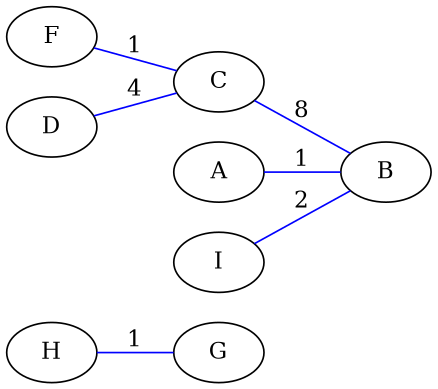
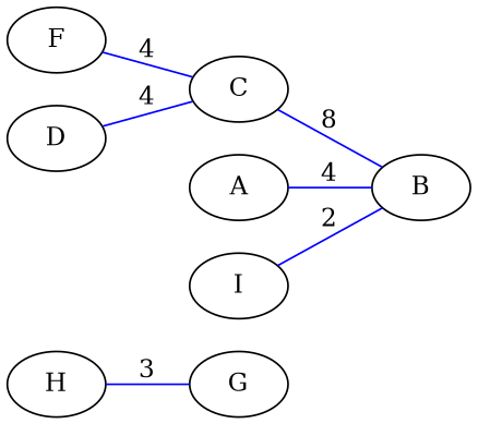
  graph {
    rankdir=LR
    edge [color=blue]
    H
    G
    F
    C
    B
    A
    I
    D
-   H -- G [label=1]
-   F -- C [label=1]
+   H -- G [label=3]
+   F -- C [label=4]
    C -- B [label=8]
-   A -- B [label=1]
+   A -- B [label=4]
    I -- B [label=2]
    D -- C [label=4]
  }
